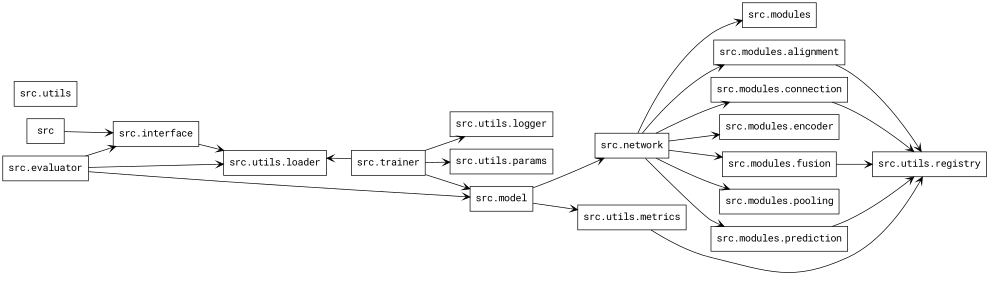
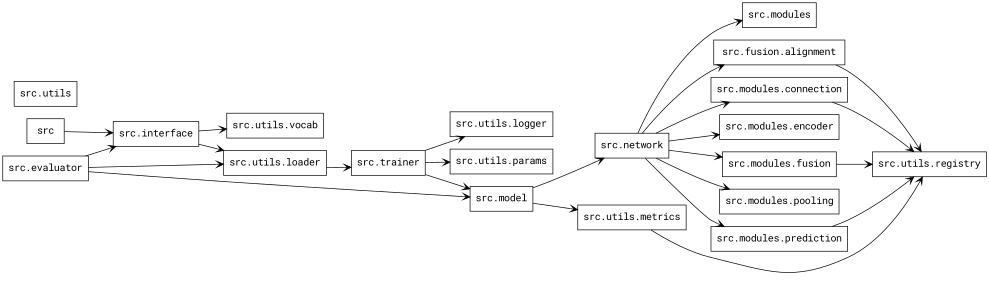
  digraph {
    fontname="Roboto Mono"
    rankdir=LR
    node [fontname="Roboto Mono" shape=box]
    edge [arrowhead=open arrowtail=none fontname="Roboto Mono"]
    n1 [label=src]
    n2 [label="src.interface"]
    n3 [label="src.evaluator"]
    n4 [label="src.model"]
    n5 [label="src.utils.loader"]
+   n6 [label="src.utils.vocab"]
    n7 [label="src.network"]
    n8 [label="src.utils.metrics"]
    n9 [label="src.modules"]
-   n10 [label="src.modules.alignment"]
+   n10 [label="src.fusion.alignment"]
    n11 [label="src.modules.connection"]
    n12 [label="src.modules.encoder"]
    n13 [label="src.modules.fusion"]
    n14 [label="src.modules.pooling"]
    n15 [label="src.modules.prediction"]
    n16 [label="src.utils.registry"]
    n17 [label="src.trainer"]
    n18 [label="src.utils.logger"]
    n19 [label="src.utils.params"]
    n20 [label="src.utils"]
    n1 -> n2
    n2 -> n5
+   n2 -> n6
    n3 -> n2
    n3 -> n4
    n3 -> n5
    n4 -> n7
    n4 -> n8
    n7 -> n9
    n7 -> n10
    n7 -> n11
    n7 -> n12
    n7 -> n13
    n7 -> n14
    n7 -> n15
    n8 -> n16
    n10 -> n16
    n11 -> n16
    n13 -> n16
    n15 -> n16
    n17 -> n4
-   n17 -> n5
+   n5 -> n17
    n17 -> n18
    n17 -> n19
  }
